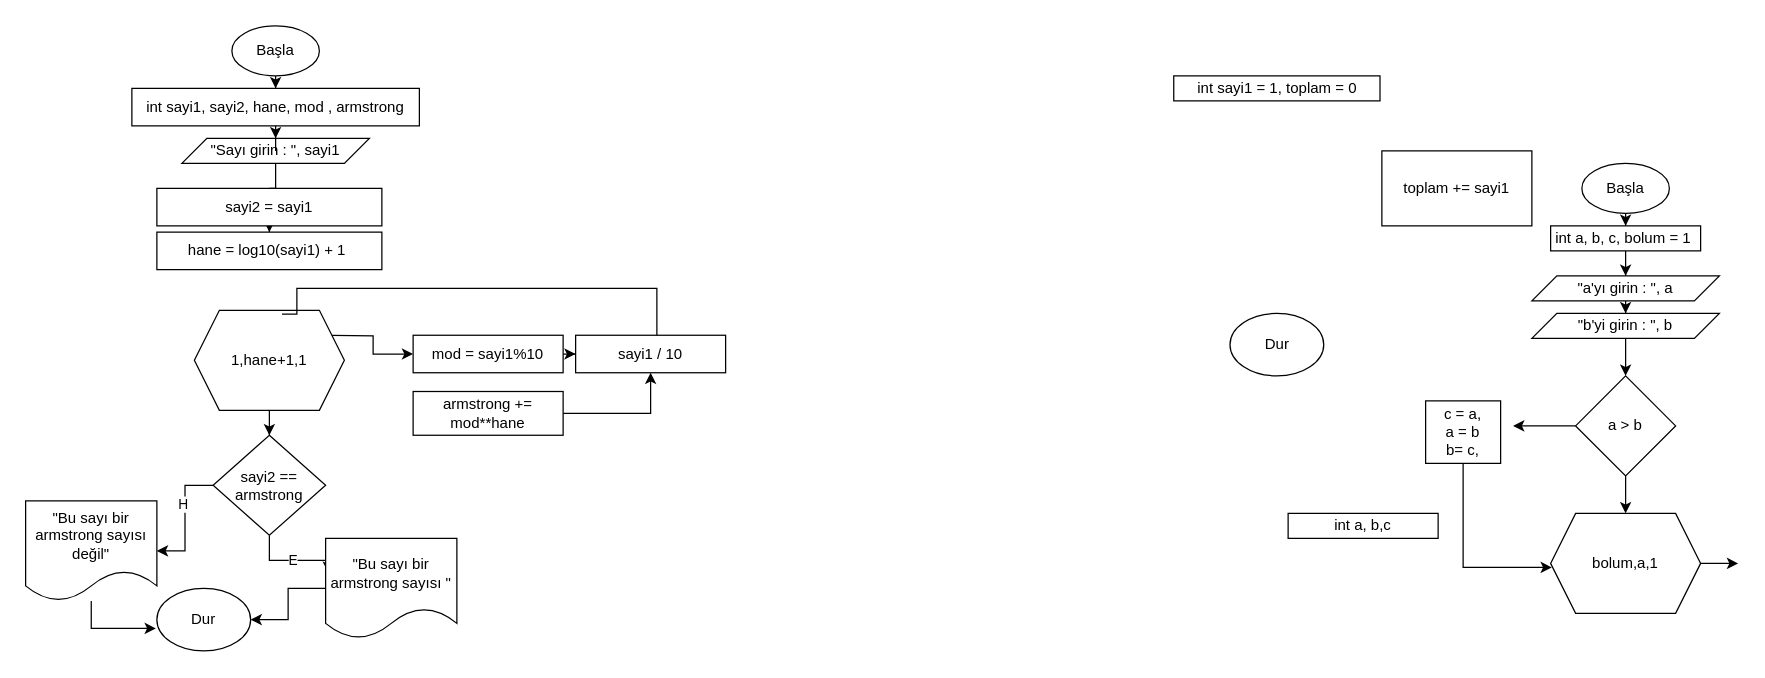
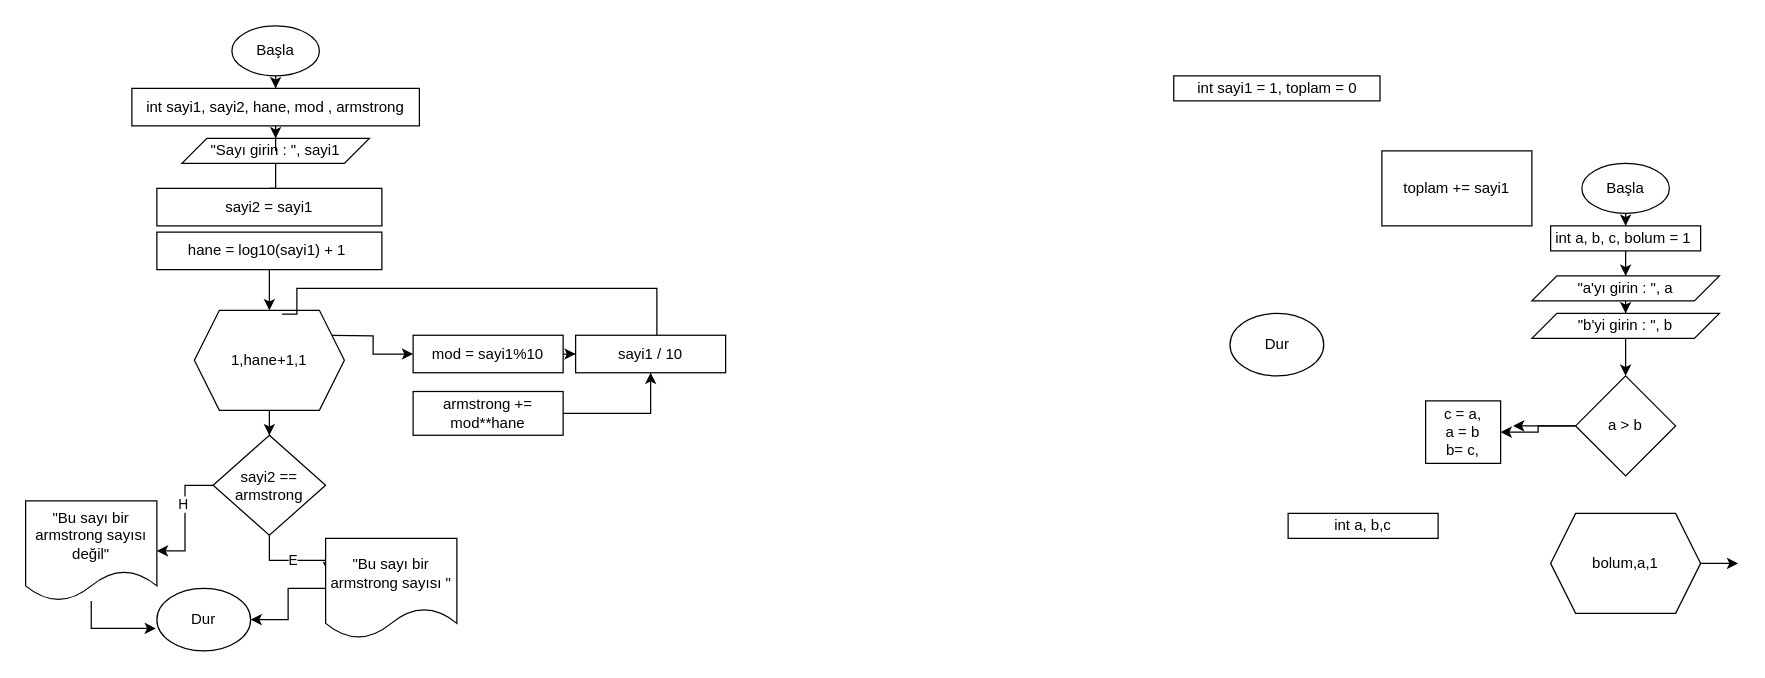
  <mxCell id="0" />
  <mxCell id="1" parent="0" />
  <mxCell id="2" style="edgeStyle=orthogonalEdgeStyle;rounded=0;orthogonalLoop=1;jettySize=auto;html=1;entryX=0.5;entryY=0;entryDx=0;entryDy=0;" edge="1" parent="1" source="3" target="12"><mxGeometry relative="1" as="geometry" /></mxCell>
  <mxCell id="3" value="Başla" style="ellipse;whiteSpace=wrap;html=1;" vertex="1" parent="1"><mxGeometry x="185" y="20" width="70" height="40" as="geometry" /></mxCell>
  <mxCell id="4" value="" style="edgeStyle=orthogonalEdgeStyle;rounded=0;orthogonalLoop=1;jettySize=auto;html=1;" edge="1" parent="1"><mxGeometry relative="1" as="geometry"><mxPoint x="279.983" y="160.034" as="sourcePoint" /></mxGeometry></mxCell>
  <mxCell id="5" value="Dur" style="ellipse;whiteSpace=wrap;html=1;" vertex="1" parent="1"><mxGeometry x="983.5" y="250" width="75" height="50" as="geometry" /></mxCell>
  <mxCell id="6" value="int a, b,c" style="whiteSpace=wrap;html=1;" vertex="1" parent="1"><mxGeometry x="1030" y="410" width="120" height="20" as="geometry" /></mxCell>
  <mxCell id="7" value="int sayi1 = 1, toplam = 0" style="whiteSpace=wrap;html=1;" vertex="1" parent="1"><mxGeometry x="938.5" y="60" width="165" height="20" as="geometry" /></mxCell>
  <mxCell id="8" value="toplam += sayi1" style="whiteSpace=wrap;html=1;" vertex="1" parent="1"><mxGeometry x="1105" y="120" width="120" height="60" as="geometry" /></mxCell>
- <mxCell id="9" value="" style="edgeStyle=orthogonalEdgeStyle;rounded=0;orthogonalLoop=1;jettySize=auto;html=1;startArrow=none;" edge="1" parent="1" source="37" target="39"><mxGeometry relative="1" as="geometry" /></mxCell>
  <mxCell id="10" value="&quot;Sayı girin : &quot;, sayi1" style="shape=parallelogram;perimeter=parallelogramPerimeter;whiteSpace=wrap;html=1;fixedSize=1;" vertex="1" parent="1"><mxGeometry x="145" y="110" width="150" height="20" as="geometry" /></mxCell>
  <mxCell id="11" style="edgeStyle=orthogonalEdgeStyle;rounded=0;orthogonalLoop=1;jettySize=auto;html=1;entryX=0.5;entryY=0;entryDx=0;entryDy=0;" edge="1" parent="1" source="12" target="10"><mxGeometry relative="1" as="geometry" /></mxCell>
  <mxCell id="12" value="int sayi1, sayi2, hane, mod , armstrong" style="whiteSpace=wrap;html=1;" vertex="1" parent="1"><mxGeometry x="105" y="70" width="230" height="30" as="geometry" /></mxCell>
  <mxCell id="13" style="edgeStyle=orthogonalEdgeStyle;rounded=0;orthogonalLoop=1;jettySize=auto;html=1;entryX=0.5;entryY=0;entryDx=0;entryDy=0;" edge="1" source="14" target="25" parent="1"><mxGeometry relative="1" as="geometry" /></mxCell>
  <mxCell id="14" value="Başla" style="ellipse;whiteSpace=wrap;html=1;" vertex="1" parent="1"><mxGeometry x="1265" y="130" width="70" height="40" as="geometry" /></mxCell>
- <mxCell id="15" style="edgeStyle=orthogonalEdgeStyle;rounded=0;orthogonalLoop=1;jettySize=auto;html=1;entryX=0.008;entryY=0.54;entryDx=0;entryDy=0;entryPerimeter=0;" edge="1" source="16" target="27" parent="1"><mxGeometry relative="1" as="geometry"><Array as="points"><mxPoint x="1170" y="453" /></Array></mxGeometry></mxCell>
  <mxCell id="16" value="c = a,&lt;br&gt;a = b&lt;br&gt;b= c," style="whiteSpace=wrap;html=1;" vertex="1" parent="1"><mxGeometry x="1140" y="320" width="60" height="50" as="geometry" /></mxCell>
  <mxCell id="17" style="edgeStyle=orthogonalEdgeStyle;rounded=0;orthogonalLoop=1;jettySize=auto;html=1;entryX=0.5;entryY=0;entryDx=0;entryDy=0;" edge="1" source="18" target="20" parent="1"><mxGeometry relative="1" as="geometry" /></mxCell>
  <mxCell id="18" value="&quot;a'yı girin : &quot;, a" style="shape=parallelogram;perimeter=parallelogramPerimeter;whiteSpace=wrap;html=1;fixedSize=1;" vertex="1" parent="1"><mxGeometry x="1225" y="220" width="150" height="20" as="geometry" /></mxCell>
  <mxCell id="19" value="" style="edgeStyle=orthogonalEdgeStyle;rounded=0;orthogonalLoop=1;jettySize=auto;html=1;" edge="1" source="20" target="23" parent="1"><mxGeometry relative="1" as="geometry" /></mxCell>
  <mxCell id="20" value="&quot;b'yi girin : &quot;, b" style="shape=parallelogram;perimeter=parallelogramPerimeter;whiteSpace=wrap;html=1;fixedSize=1;" vertex="1" parent="1"><mxGeometry x="1225" y="250" width="150" height="20" as="geometry" /></mxCell>
  <mxCell id="21" value="" style="edgeStyle=orthogonalEdgeStyle;rounded=0;orthogonalLoop=1;jettySize=auto;html=1;" edge="1" source="23" parent="1"><mxGeometry relative="1" as="geometry"><mxPoint x="1210" y="340" as="targetPoint" /></mxGeometry></mxCell>
- <mxCell id="22" value="" style="edgeStyle=orthogonalEdgeStyle;rounded=0;orthogonalLoop=1;jettySize=auto;html=1;" edge="1" source="23" target="27" parent="1"><mxGeometry relative="1" as="geometry" /></mxCell>
+ <mxCell id="22" value="" style="edgeStyle=orthogonalEdgeStyle;rounded=0;orthogonalLoop=1;jettySize=auto;html=1;" edge="1" source="23" target="16" parent="1"><mxGeometry relative="1" as="geometry" /></mxCell>
  <mxCell id="23" value="a &amp;gt; b" style="rhombus;whiteSpace=wrap;html=1;" vertex="1" parent="1"><mxGeometry x="1260" y="300" width="80" height="80" as="geometry" /></mxCell>
  <mxCell id="24" style="edgeStyle=orthogonalEdgeStyle;rounded=0;orthogonalLoop=1;jettySize=auto;html=1;entryX=0.5;entryY=0;entryDx=0;entryDy=0;" edge="1" source="25" target="18" parent="1"><mxGeometry relative="1" as="geometry" /></mxCell>
  <mxCell id="25" value="int a, b, c, bolum = 1&amp;nbsp;" style="whiteSpace=wrap;html=1;" vertex="1" parent="1"><mxGeometry x="1240" y="180" width="120" height="20" as="geometry" /></mxCell>
  <mxCell id="26" value="" style="edgeStyle=orthogonalEdgeStyle;rounded=0;orthogonalLoop=1;jettySize=auto;html=1;" edge="1" source="27" parent="1"><mxGeometry relative="1" as="geometry"><mxPoint x="1390" y="450" as="targetPoint" /></mxGeometry></mxCell>
  <mxCell id="27" value="bolum,a,1" style="shape=hexagon;perimeter=hexagonPerimeter2;whiteSpace=wrap;html=1;fixedSize=1;" vertex="1" parent="1"><mxGeometry x="1240" y="410" width="120" height="80" as="geometry" /></mxCell>
+ <mxCell id="28" value="" style="edgeStyle=orthogonalEdgeStyle;rounded=0;orthogonalLoop=1;jettySize=auto;html=1;" edge="1" parent="1" source="39" target="31"><mxGeometry relative="1" as="geometry" /></mxCell>
  <mxCell id="29" value="" style="edgeStyle=orthogonalEdgeStyle;rounded=0;orthogonalLoop=1;jettySize=auto;html=1;" edge="1" parent="1" target="33"><mxGeometry relative="1" as="geometry"><mxPoint x="265.003" y="267.534" as="sourcePoint" /></mxGeometry></mxCell>
  <mxCell id="30" value="" style="edgeStyle=orthogonalEdgeStyle;rounded=0;orthogonalLoop=1;jettySize=auto;html=1;" edge="1" parent="1" source="31" target="44"><mxGeometry relative="1" as="geometry" /></mxCell>
  <mxCell id="31" value="1,hane+1,1" style="shape=hexagon;perimeter=hexagonPerimeter2;whiteSpace=wrap;html=1;fixedSize=1;" vertex="1" parent="1"><mxGeometry x="155" y="247.5" width="120" height="80" as="geometry" /></mxCell>
  <mxCell id="32" value="" style="edgeStyle=orthogonalEdgeStyle;rounded=0;orthogonalLoop=1;jettySize=auto;html=1;" edge="1" parent="1" source="33" target="36"><mxGeometry relative="1" as="geometry" /></mxCell>
  <mxCell id="33" value="mod = sayi1%10" style="whiteSpace=wrap;html=1;" vertex="1" parent="1"><mxGeometry x="330" y="267.5" width="120" height="30" as="geometry" /></mxCell>
  <mxCell id="34" value="" style="edgeStyle=orthogonalEdgeStyle;rounded=0;orthogonalLoop=1;jettySize=auto;html=1;" edge="1" parent="1" source="35" target="36"><mxGeometry relative="1" as="geometry" /></mxCell>
  <mxCell id="35" value="armstrong += mod**hane" style="whiteSpace=wrap;html=1;" vertex="1" parent="1"><mxGeometry x="330" y="312.5" width="120" height="35" as="geometry" /></mxCell>
  <mxCell id="36" value="sayi1 / 10" style="whiteSpace=wrap;html=1;" vertex="1" parent="1"><mxGeometry x="460" y="267.5" width="120" height="30" as="geometry" /></mxCell>
  <mxCell id="37" value="sayi2 = sayi1" style="whiteSpace=wrap;html=1;" vertex="1" parent="1"><mxGeometry x="125" y="150" width="180" height="30" as="geometry" /></mxCell>
  <mxCell id="38" value="" style="edgeStyle=orthogonalEdgeStyle;rounded=0;orthogonalLoop=1;jettySize=auto;html=1;endArrow=none;" edge="1" parent="1" source="10" target="37"><mxGeometry relative="1" as="geometry"><mxPoint x="220" y="140" as="sourcePoint" /><mxPoint x="220" y="160" as="targetPoint" /></mxGeometry></mxCell>
  <mxCell id="39" value="hane = log10(sayi1) + 1&amp;nbsp;" style="whiteSpace=wrap;html=1;" vertex="1" parent="1"><mxGeometry x="125" y="185" width="180" height="30" as="geometry" /></mxCell>
  <mxCell id="40" value="" style="edgeStyle=orthogonalEdgeStyle;rounded=0;orthogonalLoop=1;jettySize=auto;html=1;entryX=0.584;entryY=0.039;entryDx=0;entryDy=0;endArrow=none;entryPerimeter=0;" edge="1" parent="1" source="36" target="31"><mxGeometry relative="1" as="geometry"><mxPoint x="525" y="267.5" as="sourcePoint" /><mxPoint x="230" y="247.5" as="targetPoint" /><Array as="points"><mxPoint x="525" y="230" /><mxPoint x="237" y="230" /><mxPoint x="237" y="251" /></Array></mxGeometry></mxCell>
  <mxCell id="41" value="" style="edgeStyle=orthogonalEdgeStyle;rounded=0;orthogonalLoop=1;jettySize=auto;html=1;" edge="1" parent="1" source="44" target="46"><mxGeometry relative="1" as="geometry" /></mxCell>
  <mxCell id="42" value="H" style="edgeLabel;html=1;align=center;verticalAlign=middle;resizable=0;points=[];" vertex="1" connectable="0" parent="41"><mxGeometry x="-0.238" y="-2" relative="1" as="geometry"><mxPoint as="offset" /></mxGeometry></mxCell>
  <mxCell id="43" value="E" style="edgeStyle=orthogonalEdgeStyle;rounded=0;orthogonalLoop=1;jettySize=auto;html=1;entryX=0.02;entryY=0.345;entryDx=0;entryDy=0;entryPerimeter=0;" edge="1" parent="1" source="44" target="48"><mxGeometry relative="1" as="geometry" /></mxCell>
  <mxCell id="44" value="sayi2 == armstrong" style="rhombus;whiteSpace=wrap;html=1;" vertex="1" parent="1"><mxGeometry x="170" y="347.5" width="90" height="80" as="geometry" /></mxCell>
  <mxCell id="45" style="edgeStyle=orthogonalEdgeStyle;rounded=0;orthogonalLoop=1;jettySize=auto;html=1;entryX=-0.011;entryY=0.64;entryDx=0;entryDy=0;entryPerimeter=0;" edge="1" parent="1" source="46" target="49"><mxGeometry relative="1" as="geometry" /></mxCell>
  <mxCell id="46" value="&quot;Bu sayı bir armstrong sayısı değil&quot;" style="shape=document;whiteSpace=wrap;html=1;boundedLbl=1;" vertex="1" parent="1"><mxGeometry x="20" y="400" width="105" height="80" as="geometry" /></mxCell>
  <mxCell id="47" style="edgeStyle=orthogonalEdgeStyle;rounded=0;orthogonalLoop=1;jettySize=auto;html=1;entryX=1;entryY=0.5;entryDx=0;entryDy=0;" edge="1" parent="1" source="48" target="49"><mxGeometry relative="1" as="geometry" /></mxCell>
  <mxCell id="48" value="&quot;Bu sayı bir armstrong sayısı &quot;" style="shape=document;whiteSpace=wrap;html=1;boundedLbl=1;" vertex="1" parent="1"><mxGeometry x="260" y="430" width="105" height="80" as="geometry" /></mxCell>
  <mxCell id="49" value="Dur" style="ellipse;whiteSpace=wrap;html=1;" vertex="1" parent="1"><mxGeometry x="125" y="470" width="75" height="50" as="geometry" /></mxCell>
